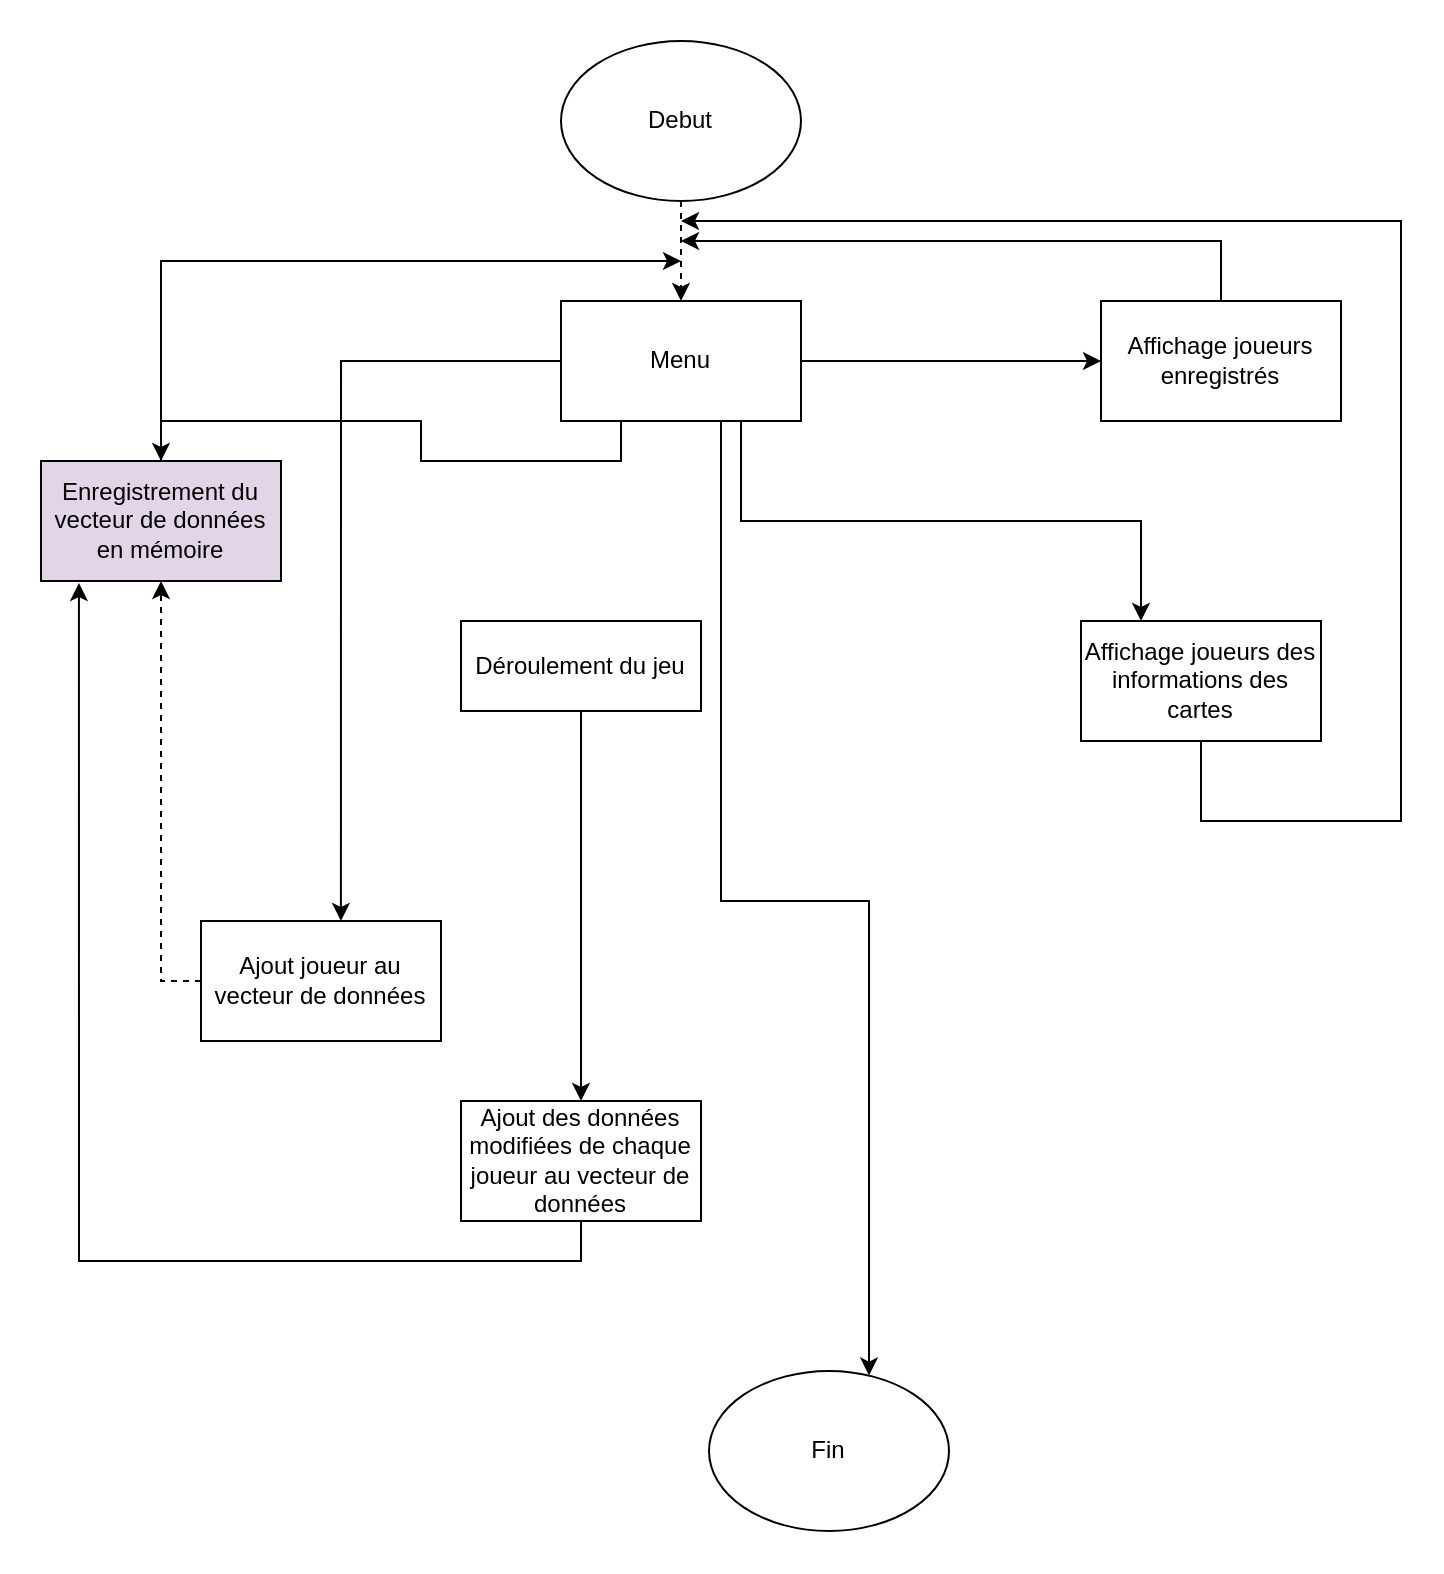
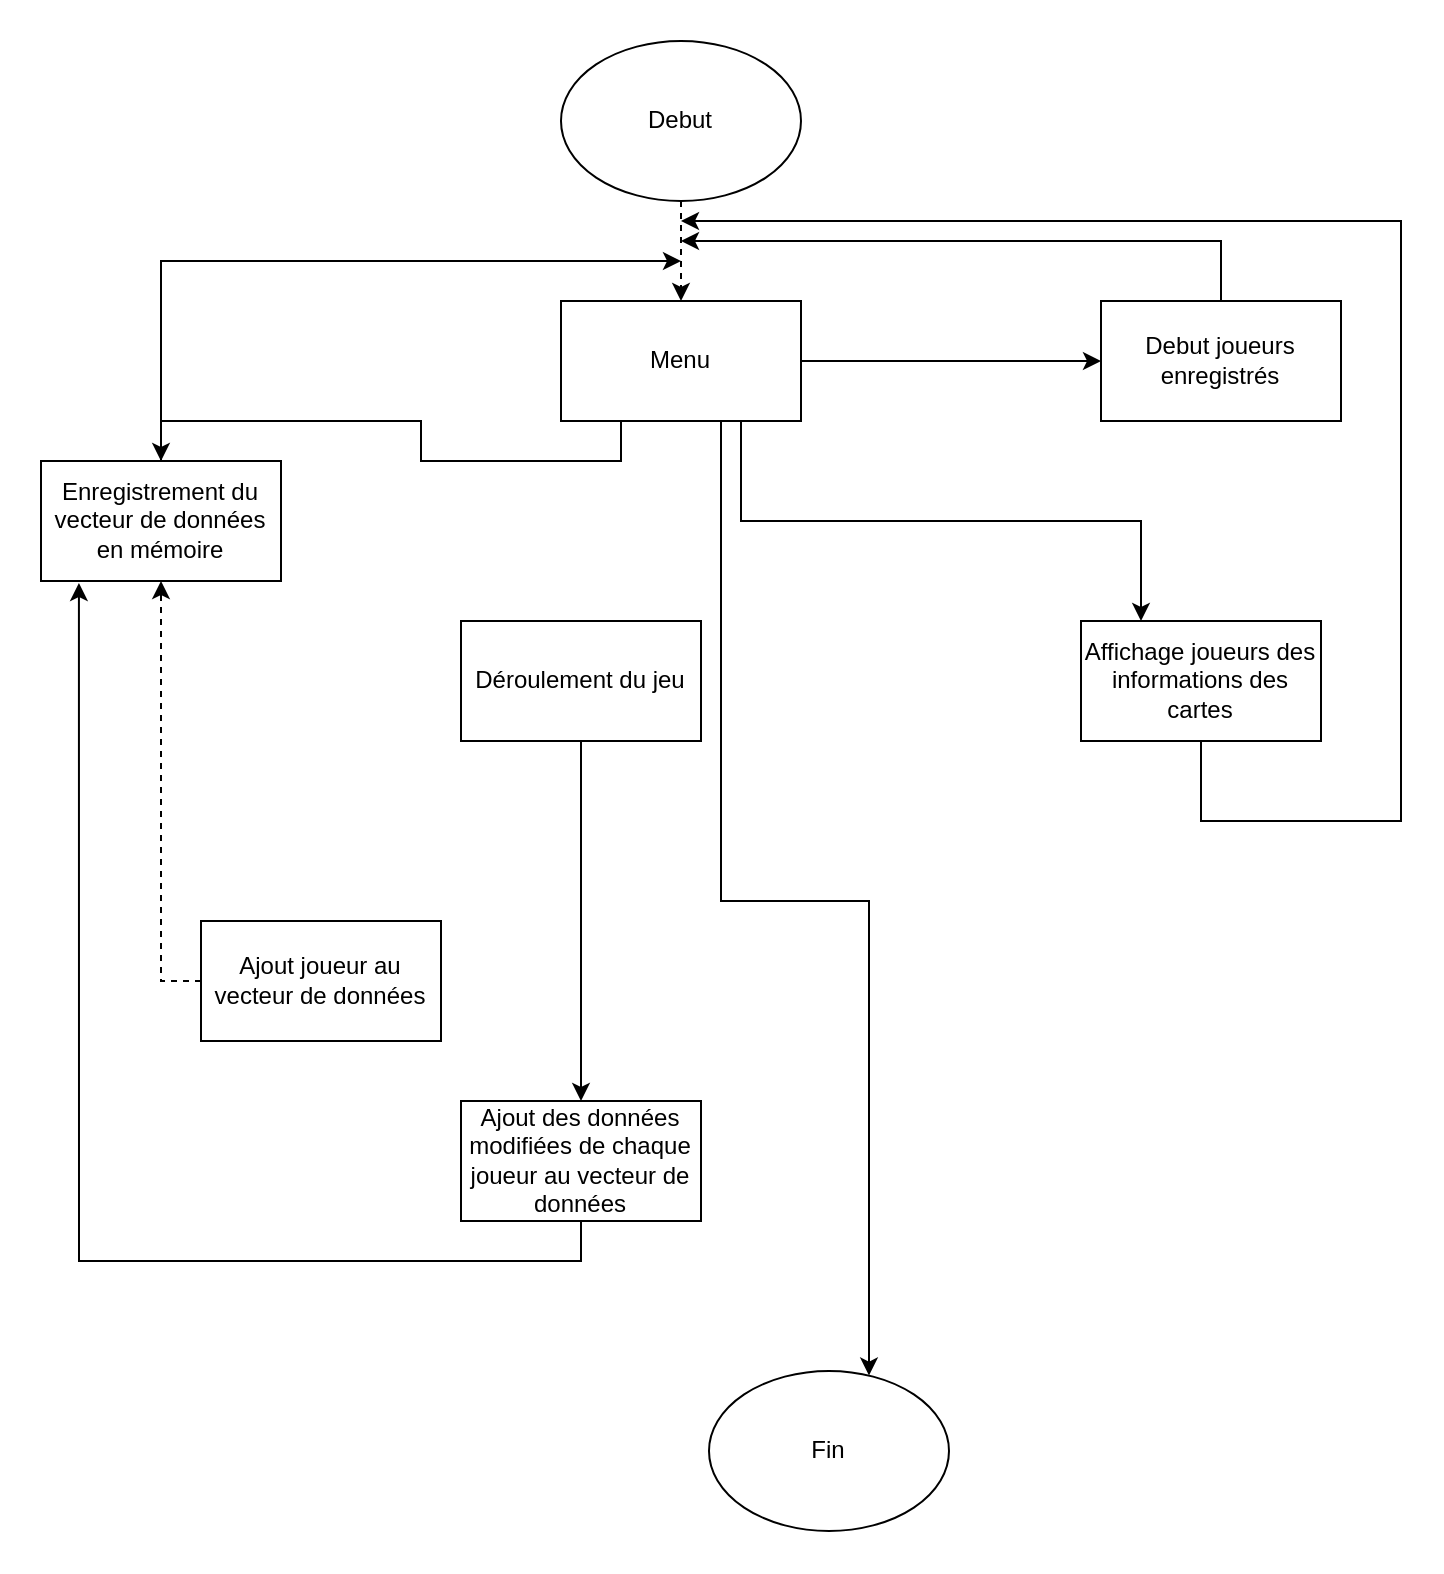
  <mxCell id="0" />
  <mxCell id="1" parent="0" />
  <mxCell id="2" style="edgeStyle=orthogonalEdgeStyle;rounded=0;orthogonalLoop=1;jettySize=auto;html=1;exitX=0.5;exitY=1;exitDx=0;exitDy=0;entryX=0.5;entryY=0;entryDx=0;entryDy=0;dashed=1;" edge="1" parent="1" source="3" target="9"><mxGeometry relative="1" as="geometry" /></mxCell>
  <mxCell id="3" value="Debut" style="ellipse;whiteSpace=wrap;html=1;" vertex="1" parent="1"><mxGeometry x="280" y="20" width="120" height="80" as="geometry" /></mxCell>
  <mxCell id="4" style="edgeStyle=orthogonalEdgeStyle;rounded=0;orthogonalLoop=1;jettySize=auto;html=1;exitX=1;exitY=0.5;exitDx=0;exitDy=0;entryX=0;entryY=0.5;entryDx=0;entryDy=0;" edge="1" parent="1" source="9" target="13"><mxGeometry relative="1" as="geometry" /></mxCell>
- <mxCell id="5" style="edgeStyle=orthogonalEdgeStyle;rounded=0;orthogonalLoop=1;jettySize=auto;html=1;exitX=0;exitY=0.5;exitDx=0;exitDy=0;entryX=0.583;entryY=0;entryDx=0;entryDy=0;entryPerimeter=0;" edge="1" parent="1" source="9" target="17"><mxGeometry relative="1" as="geometry" /></mxCell>
  <mxCell id="6" style="edgeStyle=orthogonalEdgeStyle;rounded=0;orthogonalLoop=1;jettySize=auto;html=1;exitX=0.75;exitY=1;exitDx=0;exitDy=0;entryX=0.25;entryY=0;entryDx=0;entryDy=0;" edge="1" parent="1" source="9" target="21"><mxGeometry relative="1" as="geometry" /></mxCell>
  <mxCell id="7" style="edgeStyle=orthogonalEdgeStyle;rounded=0;orthogonalLoop=1;jettySize=auto;html=1;exitX=0.5;exitY=1;exitDx=0;exitDy=0;" edge="1" parent="1" source="9" target="22"><mxGeometry relative="1" as="geometry"><Array as="points"><mxPoint x="360" y="210" /><mxPoint x="360" y="450" /><mxPoint x="434" y="450" /></Array></mxGeometry></mxCell>
  <mxCell id="8" style="edgeStyle=orthogonalEdgeStyle;rounded=0;orthogonalLoop=1;jettySize=auto;html=1;exitX=0.25;exitY=1;exitDx=0;exitDy=0;" edge="1" parent="1" source="9" target="11"><mxGeometry relative="1" as="geometry" /></mxCell>
  <mxCell id="9" value="Menu" style="rounded=0;whiteSpace=wrap;html=1;" vertex="1" parent="1"><mxGeometry x="280" y="150" width="120" height="60" as="geometry" /></mxCell>
  <mxCell id="10" style="edgeStyle=orthogonalEdgeStyle;rounded=0;orthogonalLoop=1;jettySize=auto;html=1;exitX=0.5;exitY=0;exitDx=0;exitDy=0;" edge="1" parent="1" source="11"><mxGeometry relative="1" as="geometry"><mxPoint x="340" y="130" as="targetPoint" /><Array as="points"><mxPoint x="80" y="130" /></Array></mxGeometry></mxCell>
- <mxCell id="11" value="Enregistrement du vecteur de données en mémoire" style="rounded=0;whiteSpace=wrap;html=1;fillColor=#e1d5e7;" vertex="1" parent="1"><mxGeometry x="20" y="230" width="120" height="60" as="geometry" /></mxCell>
+ <mxCell id="11" value="Enregistrement du vecteur de données en mémoire" style="rounded=0;whiteSpace=wrap;html=1;" vertex="1" parent="1"><mxGeometry x="20" y="230" width="120" height="60" as="geometry" /></mxCell>
  <mxCell id="12" style="edgeStyle=orthogonalEdgeStyle;rounded=0;orthogonalLoop=1;jettySize=auto;html=1;exitX=0.5;exitY=0;exitDx=0;exitDy=0;" edge="1" parent="1" source="13"><mxGeometry relative="1" as="geometry"><mxPoint x="340" y="120" as="targetPoint" /><Array as="points"><mxPoint x="610" y="120" /></Array></mxGeometry></mxCell>
- <mxCell id="13" value="Affichage joueurs enregistrés" style="rounded=0;whiteSpace=wrap;html=1;" vertex="1" parent="1"><mxGeometry x="550" y="150" width="120" height="60" as="geometry" /></mxCell>
+ <mxCell id="13" value="Debut joueurs enregistrés" style="rounded=0;whiteSpace=wrap;html=1;" vertex="1" parent="1"><mxGeometry x="550" y="150" width="120" height="60" as="geometry" /></mxCell>
  <mxCell id="14" style="edgeStyle=orthogonalEdgeStyle;rounded=0;orthogonalLoop=1;jettySize=auto;html=1;exitX=0.5;exitY=1;exitDx=0;exitDy=0;entryX=0.5;entryY=0;entryDx=0;entryDy=0;" edge="1" parent="1" source="15" target="19"><mxGeometry relative="1" as="geometry" /></mxCell>
- <mxCell id="15" value="Déroulement du jeu" style="rounded=0;whiteSpace=wrap;html=1;" vertex="1" parent="1"><mxGeometry x="230" y="310" width="120" height="45" as="geometry" /></mxCell>
+ <mxCell id="15" value="Déroulement du jeu" style="rounded=0;whiteSpace=wrap;html=1;" vertex="1" parent="1"><mxGeometry x="230" y="310" width="120" height="60" as="geometry" /></mxCell>
  <mxCell id="16" style="edgeStyle=orthogonalEdgeStyle;rounded=0;orthogonalLoop=1;jettySize=auto;html=1;exitX=0;exitY=0.5;exitDx=0;exitDy=0;entryX=0.5;entryY=1;entryDx=0;entryDy=0;dashed=1;" edge="1" parent="1" source="17" target="11"><mxGeometry relative="1" as="geometry"><mxPoint x="80" y="340" as="targetPoint" /></mxGeometry></mxCell>
  <mxCell id="17" value="Ajout joueur au vecteur de données" style="rounded=0;whiteSpace=wrap;html=1;" vertex="1" parent="1"><mxGeometry x="100" y="460" width="120" height="60" as="geometry" /></mxCell>
  <mxCell id="18" style="edgeStyle=orthogonalEdgeStyle;rounded=0;orthogonalLoop=1;jettySize=auto;html=1;exitX=0.5;exitY=1;exitDx=0;exitDy=0;entryX=0.158;entryY=1.017;entryDx=0;entryDy=0;entryPerimeter=0;" edge="1" parent="1" source="19" target="11"><mxGeometry relative="1" as="geometry" /></mxCell>
  <mxCell id="19" value="Ajout des données modifiées de chaque joueur au vecteur de données" style="rounded=0;whiteSpace=wrap;html=1;" vertex="1" parent="1"><mxGeometry x="230" y="550" width="120" height="60" as="geometry" /></mxCell>
  <mxCell id="20" style="edgeStyle=orthogonalEdgeStyle;rounded=0;orthogonalLoop=1;jettySize=auto;html=1;exitX=0.5;exitY=1;exitDx=0;exitDy=0;" edge="1" parent="1" source="21"><mxGeometry relative="1" as="geometry"><mxPoint x="340" y="110" as="targetPoint" /><Array as="points"><mxPoint x="600" y="410" /><mxPoint x="700" y="410" /><mxPoint x="700" y="110" /></Array></mxGeometry></mxCell>
  <mxCell id="21" value="Affichage joueurs des informations des cartes" style="rounded=0;whiteSpace=wrap;html=1;" vertex="1" parent="1"><mxGeometry x="540" y="310" width="120" height="60" as="geometry" /></mxCell>
  <mxCell id="22" value="Fin" style="ellipse;whiteSpace=wrap;html=1;" vertex="1" parent="1"><mxGeometry x="354" y="685" width="120" height="80" as="geometry" /></mxCell>
